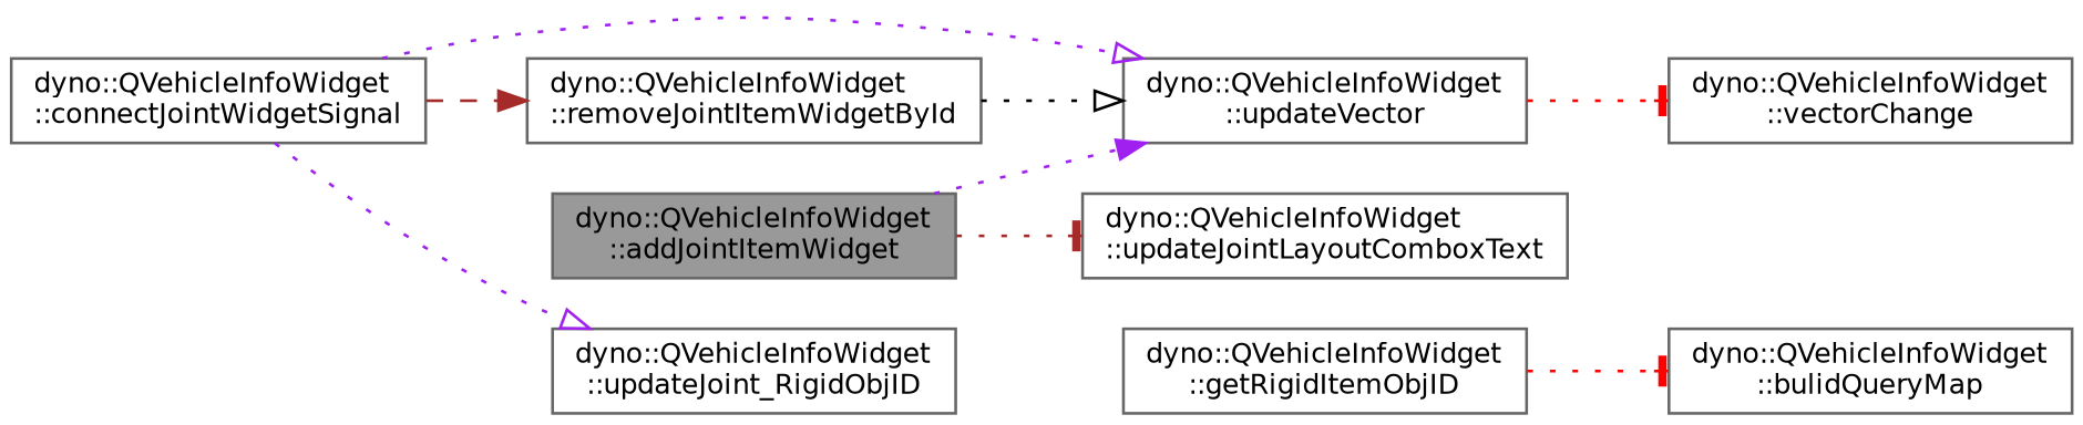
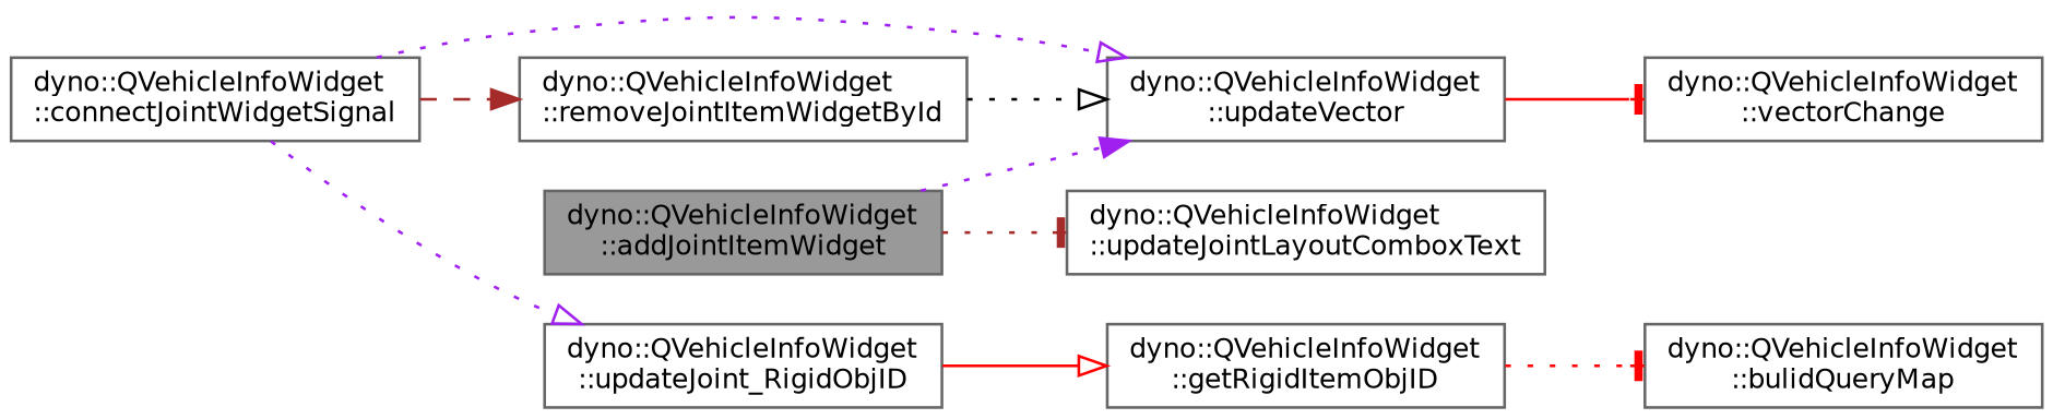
  digraph {
    rankdir=LR
    node [color=grey40 fillcolor=white fontname=Helvetica fontsize=10 shape=box style=filled]
    edge [arrowhead=onormal color=purple fontname=Helvetica fontsize=10 labelfontname=Helvetica labelfontsize=10 style=dotted]
    n1 [color=gray40 fillcolor=grey60 fontcolor=black height=0.2 label="dyno::QVehicleInfoWidget\l::addJointItemWidget" width=0.4]
    n2 [height=0.2 label="dyno::QVehicleInfoWidget\l::updateVector" width=0.4]
    n3 [height=0.2 label="dyno::QVehicleInfoWidget\l::updateJointLayoutComboxText" width=0.4]
    n4 [height=0.2 label="dyno::QVehicleInfoWidget\l::connectJointWidgetSignal" width=0.4]
    n5 [height=0.2 label="dyno::QVehicleInfoWidget\l::removeJointItemWidgetById" width=0.4]
    n6 [height=0.2 label="dyno::QVehicleInfoWidget\l::updateJoint_RigidObjID" width=0.4]
    n7 [height=0.2 label="dyno::QVehicleInfoWidget\l::vectorChange" width=0.4]
    n8 [height=0.2 label="dyno::QVehicleInfoWidget\l::getRigidItemObjID" width=0.4]
    n9 [height=0.2 label="dyno::QVehicleInfoWidget\l::bulidQueryMap" width=0.4]
    n1 -> n2 [arrowhead=normal]
    n1 -> n3 [arrowhead=tee color=brown]
-   n2 -> n7 [arrowhead=tee color=red]
+   n2 -> n7 [arrowhead=tee color=red style=solid]
    n4 -> n2
    n4 -> n5 [arrowhead=normal color=brown style=dashed]
    n4 -> n6
    n5 -> n2 [color=black]
+   n6 -> n8 [color=red style=solid]
    n8 -> n9 [arrowhead=tee color=red]
  }
